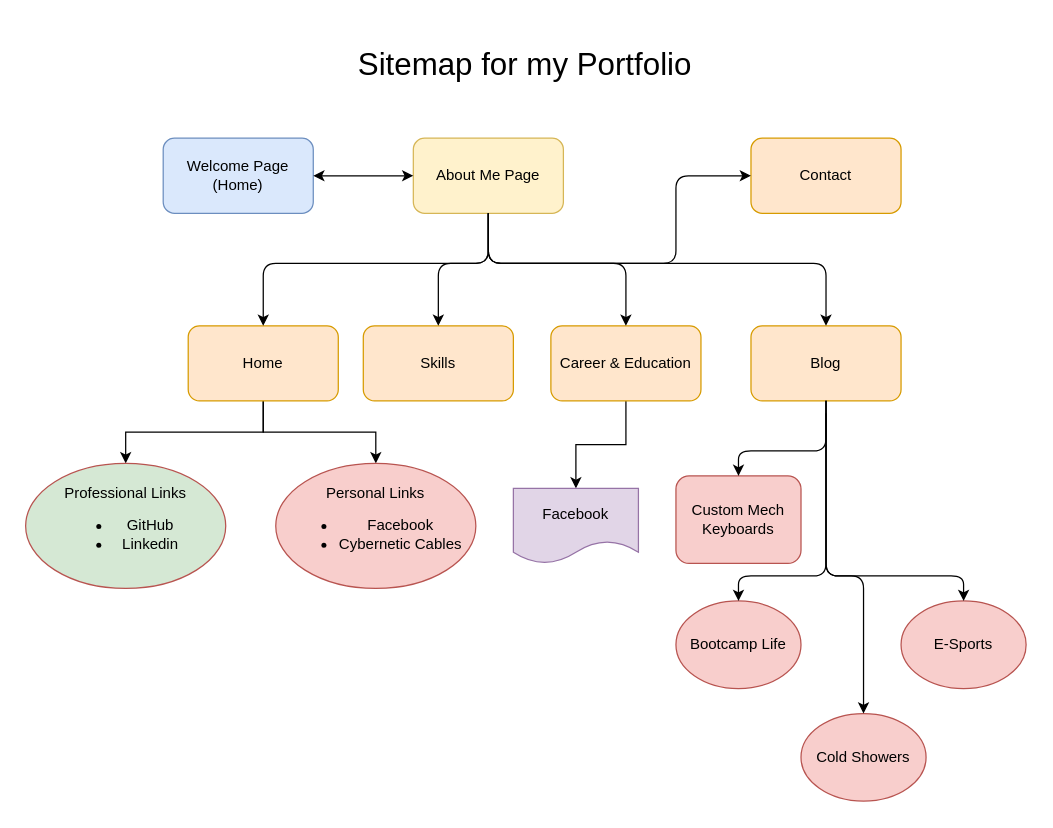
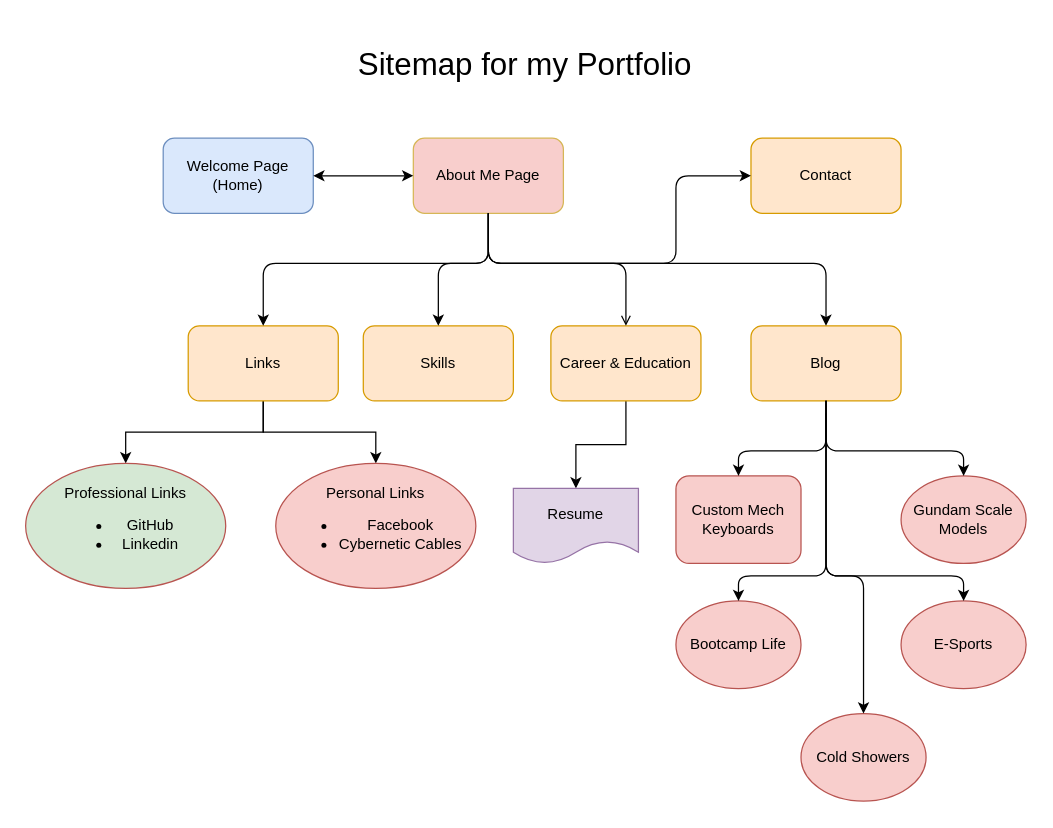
  <mxCell id="0" />
  <mxCell id="1" parent="0" />
  <mxCell id="2" value="Welcome Page&lt;br&gt;(Home)" style="rounded=1;whiteSpace=wrap;html=1;fillColor=#dae8fc;strokeColor=#6c8ebf;" parent="1" vertex="1"><mxGeometry x="130" y="110" width="120" height="60" as="geometry" /></mxCell>
- <mxCell id="3" value="About Me Page" style="rounded=1;whiteSpace=wrap;html=1;fillColor=#fff2cc;strokeColor=#d6b656;" parent="1" vertex="1"><mxGeometry x="330" y="110" width="120" height="60" as="geometry" /></mxCell>
+ <mxCell id="3" value="About Me Page" style="rounded=1;whiteSpace=wrap;html=1;fillColor=#f8cecc;strokeColor=#d6b656;" parent="1" vertex="1"><mxGeometry x="330" y="110" width="120" height="60" as="geometry" /></mxCell>
  <mxCell id="4" value="" style="edgeStyle=orthogonalEdgeStyle;rounded=0;orthogonalLoop=1;jettySize=auto;html=1;" parent="1" source="6" target="8" edge="1"><mxGeometry relative="1" as="geometry" /></mxCell>
  <mxCell id="5" value="" style="edgeStyle=orthogonalEdgeStyle;rounded=0;orthogonalLoop=1;jettySize=auto;html=1;" parent="1" source="6" target="9" edge="1"><mxGeometry relative="1" as="geometry" /></mxCell>
- <mxCell id="6" value="Home" style="rounded=1;whiteSpace=wrap;html=1;fillColor=#ffe6cc;strokeColor=#d79b00;" parent="1" vertex="1"><mxGeometry x="150" y="260" width="120" height="60" as="geometry" /></mxCell>
+ <mxCell id="6" value="Links" style="rounded=1;whiteSpace=wrap;html=1;fillColor=#ffe6cc;strokeColor=#d79b00;" parent="1" vertex="1"><mxGeometry x="150" y="260" width="120" height="60" as="geometry" /></mxCell>
  <mxCell id="7" value="" style="endArrow=classic;startArrow=classic;html=1;exitX=1;exitY=0.5;exitDx=0;exitDy=0;entryX=0;entryY=0.5;entryDx=0;entryDy=0;" parent="1" source="2" target="3" edge="1"><mxGeometry width="50" height="50" relative="1" as="geometry"><mxPoint x="270" y="190" as="sourcePoint" /><mxPoint x="320" y="140" as="targetPoint" /></mxGeometry></mxCell>
  <mxCell id="8" value="Professional Links&lt;br&gt;&lt;ul&gt;&lt;li&gt;GitHub&lt;/li&gt;&lt;li&gt;Linkedin&lt;/li&gt;&lt;/ul&gt;" style="ellipse;whiteSpace=wrap;html=1;fillColor=#d5e8d4;strokeColor=#b85450;" parent="1" vertex="1"><mxGeometry x="20" y="370" width="160" height="100" as="geometry" /></mxCell>
  <mxCell id="9" value="Personal Links&lt;br&gt;&lt;ul&gt;&lt;li&gt;Facebook&lt;/li&gt;&lt;li&gt;Cybernetic Cables&lt;/li&gt;&lt;/ul&gt;" style="ellipse;whiteSpace=wrap;html=1;fillColor=#f8cecc;strokeColor=#b85450;" parent="1" vertex="1"><mxGeometry x="220" y="370" width="160" height="100" as="geometry" /></mxCell>
  <mxCell id="10" value="Skills" style="rounded=1;whiteSpace=wrap;html=1;fillColor=#ffe6cc;strokeColor=#d79b00;" parent="1" vertex="1"><mxGeometry x="290" y="260" width="120" height="60" as="geometry" /></mxCell>
  <mxCell id="11" value="" style="endArrow=classic;html=1;entryX=0.5;entryY=0;entryDx=0;entryDy=0;" parent="1" target="6" edge="1"><mxGeometry width="50" height="50" relative="1" as="geometry"><mxPoint x="390" y="170" as="sourcePoint" /><mxPoint x="450" y="310" as="targetPoint" /><Array as="points"><mxPoint x="390" y="210" /><mxPoint x="210" y="210" /></Array></mxGeometry></mxCell>
  <mxCell id="12" value="" style="edgeStyle=orthogonalEdgeStyle;rounded=0;orthogonalLoop=1;jettySize=auto;html=1;" parent="1" source="13" target="15" edge="1"><mxGeometry relative="1" as="geometry" /></mxCell>
  <mxCell id="13" value="Career &amp;amp; Education" style="rounded=1;whiteSpace=wrap;html=1;fillColor=#ffe6cc;strokeColor=#d79b00;" parent="1" vertex="1"><mxGeometry x="440" y="260" width="120" height="60" as="geometry" /></mxCell>
- <mxCell id="14" value="" style="endArrow=classic;html=1;entryX=0.5;entryY=0;entryDx=0;entryDy=0;exitX=0.5;exitY=1;exitDx=0;exitDy=0;" parent="1" source="3" target="13" edge="1"><mxGeometry width="50" height="50" relative="1" as="geometry"><mxPoint x="400" y="360" as="sourcePoint" /><mxPoint x="450" y="310" as="targetPoint" /><Array as="points"><mxPoint x="390" y="210" /><mxPoint x="500" y="210" /></Array></mxGeometry></mxCell>
- <mxCell id="15" value="Facebook" style="shape=document;whiteSpace=wrap;html=1;boundedLbl=1;fillColor=#e1d5e7;strokeColor=#9673a6;" parent="1" vertex="1"><mxGeometry x="410" y="390" width="100" height="60" as="geometry" /></mxCell>
+ <mxCell id="14" value="" style="endArrow=open;html=1;entryX=0.5;entryY=0;entryDx=0;entryDy=0;exitX=0.5;exitY=1;exitDx=0;exitDy=0;" parent="1" source="3" target="13" edge="1"><mxGeometry width="50" height="50" relative="1" as="geometry"><mxPoint x="400" y="360" as="sourcePoint" /><mxPoint x="450" y="310" as="targetPoint" /><Array as="points"><mxPoint x="390" y="210" /><mxPoint x="500" y="210" /></Array></mxGeometry></mxCell>
+ <mxCell id="15" value="Resume" style="shape=document;whiteSpace=wrap;html=1;boundedLbl=1;fillColor=#e1d5e7;strokeColor=#9673a6;" parent="1" vertex="1"><mxGeometry x="410" y="390" width="100" height="60" as="geometry" /></mxCell>
  <mxCell id="16" value="Blog" style="rounded=1;whiteSpace=wrap;html=1;fillColor=#ffe6cc;strokeColor=#d79b00;" parent="1" vertex="1"><mxGeometry x="600" y="260" width="120" height="60" as="geometry" /></mxCell>
  <mxCell id="17" value="" style="endArrow=classic;html=1;entryX=0.5;entryY=0;entryDx=0;entryDy=0;exitX=0.5;exitY=1;exitDx=0;exitDy=0;" parent="1" source="3" target="10" edge="1"><mxGeometry width="50" height="50" relative="1" as="geometry"><mxPoint x="530" y="360" as="sourcePoint" /><mxPoint x="580" y="310" as="targetPoint" /><Array as="points"><mxPoint x="390" y="210" /><mxPoint x="350" y="210" /></Array></mxGeometry></mxCell>
  <mxCell id="18" value="" style="endArrow=classic;html=1;entryX=0.5;entryY=0;entryDx=0;entryDy=0;exitX=0.5;exitY=1;exitDx=0;exitDy=0;" parent="1" source="3" target="16" edge="1"><mxGeometry width="50" height="50" relative="1" as="geometry"><mxPoint x="570" y="360" as="sourcePoint" /><mxPoint x="620" y="310" as="targetPoint" /><Array as="points"><mxPoint x="390" y="210" /><mxPoint x="660" y="210" /></Array></mxGeometry></mxCell>
  <mxCell id="19" value="Custom Mech Keyboards" style="whiteSpace=wrap;html=1;fillColor=#f8cecc;strokeColor=#b85450;rounded=1;" parent="1" vertex="1"><mxGeometry x="540" y="380" width="100" height="70" as="geometry" /></mxCell>
+ <mxCell id="20" value="Gundam Scale Models" style="ellipse;whiteSpace=wrap;html=1;fillColor=#f8cecc;strokeColor=#b85450;" parent="1" vertex="1"><mxGeometry x="720" y="380" width="100" height="70" as="geometry" /></mxCell>
  <mxCell id="21" value="Bootcamp Life" style="ellipse;whiteSpace=wrap;html=1;fillColor=#f8cecc;strokeColor=#b85450;" parent="1" vertex="1"><mxGeometry x="540" y="480" width="100" height="70" as="geometry" /></mxCell>
  <mxCell id="22" value="E-Sports" style="ellipse;whiteSpace=wrap;html=1;fillColor=#f8cecc;strokeColor=#b85450;" parent="1" vertex="1"><mxGeometry x="720" y="480" width="100" height="70" as="geometry" /></mxCell>
  <mxCell id="23" value="Cold Showers" style="ellipse;whiteSpace=wrap;html=1;fillColor=#f8cecc;strokeColor=#b85450;" parent="1" vertex="1"><mxGeometry x="640" y="570" width="100" height="70" as="geometry" /></mxCell>
  <mxCell id="24" value="" style="endArrow=classic;html=1;entryX=0.5;entryY=0;entryDx=0;entryDy=0;exitX=0.5;exitY=1;exitDx=0;exitDy=0;" parent="1" source="16" target="19" edge="1"><mxGeometry width="50" height="50" relative="1" as="geometry"><mxPoint x="490" y="460" as="sourcePoint" /><mxPoint x="540" y="410" as="targetPoint" /><Array as="points"><mxPoint x="660" y="360" /><mxPoint x="590" y="360" /></Array></mxGeometry></mxCell>
+ <mxCell id="25" value="" style="endArrow=classic;html=1;entryX=0.5;entryY=0;entryDx=0;entryDy=0;exitX=0.5;exitY=1;exitDx=0;exitDy=0;" parent="1" source="16" target="20" edge="1"><mxGeometry width="50" height="50" relative="1" as="geometry"><mxPoint x="490" y="460" as="sourcePoint" /><mxPoint x="540" y="410" as="targetPoint" /><Array as="points"><mxPoint x="660" y="360" /><mxPoint x="770" y="360" /></Array></mxGeometry></mxCell>
  <mxCell id="26" value="" style="endArrow=classic;html=1;entryX=0.5;entryY=0;entryDx=0;entryDy=0;" parent="1" target="21" edge="1"><mxGeometry width="50" height="50" relative="1" as="geometry"><mxPoint x="660" y="330" as="sourcePoint" /><mxPoint x="540" y="410" as="targetPoint" /><Array as="points"><mxPoint x="660" y="460" /><mxPoint x="590" y="460" /></Array></mxGeometry></mxCell>
  <mxCell id="27" value="" style="endArrow=classic;html=1;entryX=0.5;entryY=0;entryDx=0;entryDy=0;" parent="1" target="22" edge="1"><mxGeometry width="50" height="50" relative="1" as="geometry"><mxPoint x="660" y="320" as="sourcePoint" /><mxPoint x="540" y="410" as="targetPoint" /><Array as="points"><mxPoint x="660" y="460" /><mxPoint x="770" y="460" /></Array></mxGeometry></mxCell>
  <mxCell id="28" value="" style="endArrow=classic;html=1;entryX=0.5;entryY=0;entryDx=0;entryDy=0;exitX=0.5;exitY=1;exitDx=0;exitDy=0;" parent="1" source="16" target="23" edge="1"><mxGeometry width="50" height="50" relative="1" as="geometry"><mxPoint x="490" y="460" as="sourcePoint" /><mxPoint x="540" y="410" as="targetPoint" /><Array as="points"><mxPoint x="660" y="460" /><mxPoint x="690" y="460" /></Array></mxGeometry></mxCell>
  <mxCell id="29" value="Contact" style="rounded=1;whiteSpace=wrap;html=1;fillColor=#ffe6cc;strokeColor=#d79b00;" parent="1" vertex="1"><mxGeometry x="600" y="110" width="120" height="60" as="geometry" /></mxCell>
  <mxCell id="30" value="" style="endArrow=classic;html=1;entryX=0;entryY=0.5;entryDx=0;entryDy=0;exitX=0.5;exitY=1;exitDx=0;exitDy=0;" parent="1" target="29" edge="1" source="3"><mxGeometry width="50" height="50" relative="1" as="geometry"><mxPoint x="390" y="210" as="sourcePoint" /><mxPoint x="520" y="350" as="targetPoint" /><Array as="points"><mxPoint x="390" y="210" /><mxPoint x="540" y="210" /><mxPoint x="540" y="140" /></Array></mxGeometry></mxCell>
  <mxCell id="31" value="&lt;font style=&quot;font-size: 25px&quot;&gt;Sitemap for my Portfolio&lt;/font&gt;" style="text;html=1;strokeColor=none;fillColor=none;align=center;verticalAlign=middle;whiteSpace=wrap;rounded=0;" vertex="1" parent="1"><mxGeometry x="269" y="20" width="301" height="60" as="geometry" /></mxCell>
